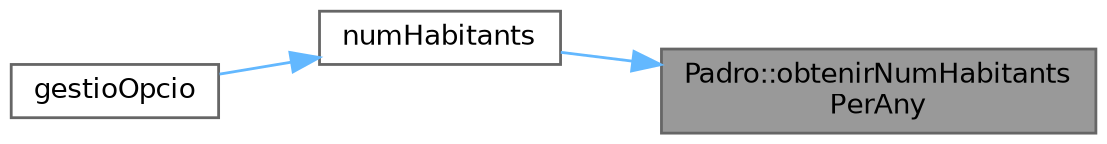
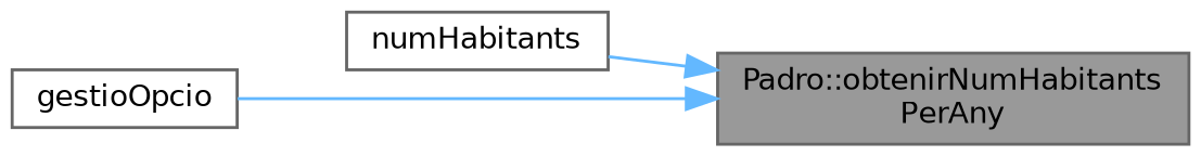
  digraph {
    rankdir=RL
    node [color=grey40 fillcolor=white fontname=Helvetica fontsize=10 shape=box style=filled]
    edge [color=steelblue1 dir=back fontname=Helvetica fontsize=10 labelfontname=Helvetica labelfontsize=10 style=solid]
    n1 [color=gray40 fillcolor=grey60 fontcolor=black height=0.2 label="Padro::obtenirNumHabitants\lPerAny" width=0.4]
    n2 [height=0.2 label=numHabitants width=0.4]
    n3 [height=0.2 label=gestioOpcio width=0.4]
    n1 -> n2
-   n2 -> n3
+   n1 -> n3
  }
